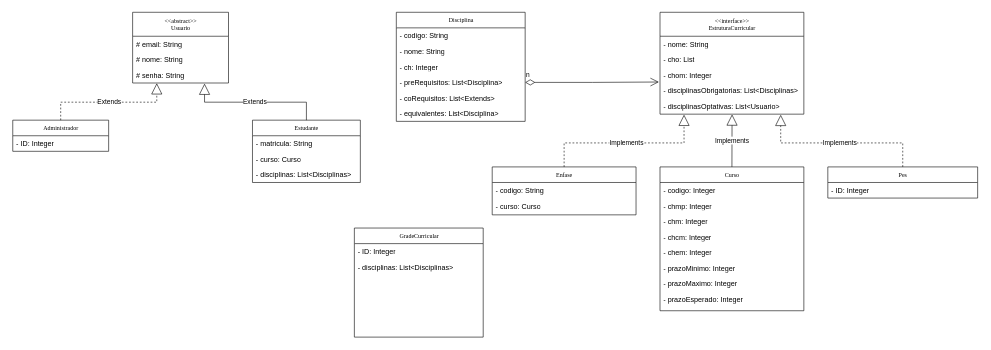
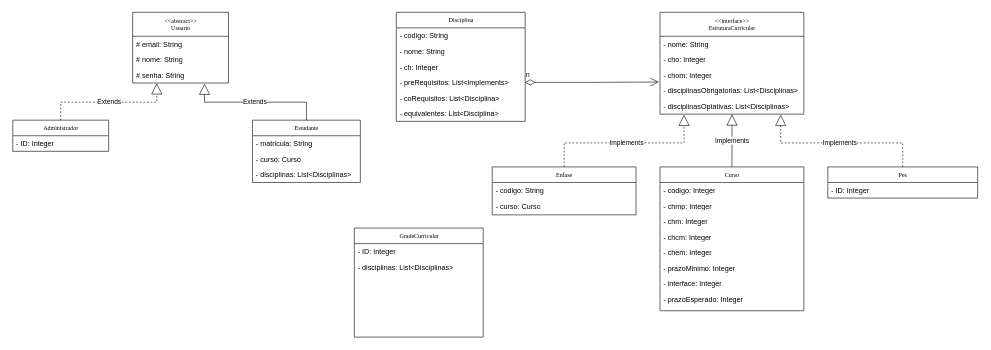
  <mxCell id="0" />
  <mxCell id="1" parent="0" />
  <mxCell id="2" value="Estudante" style="swimlane;html=1;fontStyle=0;childLayout=stackLayout;horizontal=1;startSize=26;fillColor=none;horizontalStack=0;resizeParent=1;resizeLast=0;collapsible=1;marginBottom=0;swimlaneFillColor=#ffffff;rounded=0;shadow=0;comic=0;labelBackgroundColor=none;strokeWidth=1;fontFamily=Verdana;fontSize=10;align=center;" parent="1" vertex="1"><mxGeometry x="420" y="200" width="180" height="104" as="geometry"><mxRectangle x="520" y="200" width="80" height="26" as="alternateBounds" /></mxGeometry></mxCell>
  <mxCell id="3" value="- matricula: String" style="text;html=1;strokeColor=none;fillColor=none;align=left;verticalAlign=top;spacingLeft=4;spacingRight=4;whiteSpace=wrap;overflow=hidden;rotatable=0;points=[[0,0.5],[1,0.5]];portConstraint=eastwest;" parent="2" vertex="1"><mxGeometry y="26" width="180" height="26" as="geometry" /></mxCell>
  <mxCell id="4" value="- curso: Curso" style="text;html=1;strokeColor=none;fillColor=none;align=left;verticalAlign=top;spacingLeft=4;spacingRight=4;whiteSpace=wrap;overflow=hidden;rotatable=0;points=[[0,0.5],[1,0.5]];portConstraint=eastwest;" parent="2" vertex="1"><mxGeometry y="52" width="180" height="26" as="geometry" /></mxCell>
  <mxCell id="5" value="- disciplinas: List&amp;lt;Disciplinas&amp;gt;" style="text;html=1;strokeColor=none;fillColor=none;align=left;verticalAlign=top;spacingLeft=4;spacingRight=4;whiteSpace=wrap;overflow=hidden;rotatable=0;points=[[0,0.5],[1,0.5]];portConstraint=eastwest;" parent="2" vertex="1"><mxGeometry y="78" width="180" height="26" as="geometry" /></mxCell>
  <mxCell id="6" value="Curso" style="swimlane;html=1;fontStyle=0;childLayout=stackLayout;horizontal=1;startSize=26;fillColor=none;horizontalStack=0;resizeParent=1;resizeLast=0;collapsible=1;marginBottom=0;swimlaneFillColor=#ffffff;rounded=0;shadow=0;comic=0;labelBackgroundColor=none;strokeWidth=1;fontFamily=Verdana;fontSize=10;align=center;" parent="1" vertex="1"><mxGeometry x="1100" y="278" width="240" height="240" as="geometry" /></mxCell>
  <mxCell id="7" value="- codigo: Integer" style="text;html=1;strokeColor=none;fillColor=none;align=left;verticalAlign=top;spacingLeft=4;spacingRight=4;whiteSpace=wrap;overflow=hidden;rotatable=0;points=[[0,0.5],[1,0.5]];portConstraint=eastwest;" parent="6" vertex="1"><mxGeometry y="26" width="240" height="26" as="geometry" /></mxCell>
  <mxCell id="8" value="- chmp: Integer" style="text;html=1;strokeColor=none;fillColor=none;align=left;verticalAlign=top;spacingLeft=4;spacingRight=4;whiteSpace=wrap;overflow=hidden;rotatable=0;points=[[0,0.5],[1,0.5]];portConstraint=eastwest;" parent="6" vertex="1"><mxGeometry y="52" width="240" height="26" as="geometry" /></mxCell>
  <mxCell id="9" value="- chm: Integer" style="text;html=1;strokeColor=none;fillColor=none;align=left;verticalAlign=top;spacingLeft=4;spacingRight=4;whiteSpace=wrap;overflow=hidden;rotatable=0;points=[[0,0.5],[1,0.5]];portConstraint=eastwest;" parent="6" vertex="1"><mxGeometry y="78" width="240" height="26" as="geometry" /></mxCell>
  <mxCell id="10" value="- chcm: Integer" style="text;html=1;strokeColor=none;fillColor=none;align=left;verticalAlign=top;spacingLeft=4;spacingRight=4;whiteSpace=wrap;overflow=hidden;rotatable=0;points=[[0,0.5],[1,0.5]];portConstraint=eastwest;" parent="6" vertex="1"><mxGeometry y="104" width="240" height="26" as="geometry" /></mxCell>
  <mxCell id="11" value="- chem: Integer" style="text;html=1;strokeColor=none;fillColor=none;align=left;verticalAlign=top;spacingLeft=4;spacingRight=4;whiteSpace=wrap;overflow=hidden;rotatable=0;points=[[0,0.5],[1,0.5]];portConstraint=eastwest;" parent="6" vertex="1"><mxGeometry y="130" width="240" height="26" as="geometry" /></mxCell>
  <mxCell id="12" value="- prazoMinimo: Integer" style="text;html=1;strokeColor=none;fillColor=none;align=left;verticalAlign=top;spacingLeft=4;spacingRight=4;whiteSpace=wrap;overflow=hidden;rotatable=0;points=[[0,0.5],[1,0.5]];portConstraint=eastwest;" parent="6" vertex="1"><mxGeometry y="156" width="240" height="26" as="geometry" /></mxCell>
- <mxCell id="13" value="- prazoMaximo: Integer" style="text;html=1;strokeColor=none;fillColor=none;align=left;verticalAlign=top;spacingLeft=4;spacingRight=4;whiteSpace=wrap;overflow=hidden;rotatable=0;points=[[0,0.5],[1,0.5]];portConstraint=eastwest;" parent="6" vertex="1"><mxGeometry y="182" width="240" height="26" as="geometry" /></mxCell>
+ <mxCell id="13" value="- interface: Integer" style="text;html=1;strokeColor=none;fillColor=none;align=left;verticalAlign=top;spacingLeft=4;spacingRight=4;whiteSpace=wrap;overflow=hidden;rotatable=0;points=[[0,0.5],[1,0.5]];portConstraint=eastwest;" parent="6" vertex="1"><mxGeometry y="182" width="240" height="26" as="geometry" /></mxCell>
  <mxCell id="14" value="- prazoEsperado: Integer" style="text;html=1;strokeColor=none;fillColor=none;align=left;verticalAlign=top;spacingLeft=4;spacingRight=4;whiteSpace=wrap;overflow=hidden;rotatable=0;points=[[0,0.5],[1,0.5]];portConstraint=eastwest;" parent="6" vertex="1"><mxGeometry y="208" width="240" height="26" as="geometry" /></mxCell>
  <mxCell id="15" value="Administrador" style="swimlane;html=1;fontStyle=0;childLayout=stackLayout;horizontal=1;startSize=26;fillColor=none;horizontalStack=0;resizeParent=1;resizeLast=0;collapsible=1;marginBottom=0;swimlaneFillColor=#ffffff;rounded=0;shadow=0;comic=0;labelBackgroundColor=none;strokeWidth=1;fontFamily=Verdana;fontSize=10;align=center;" parent="1" vertex="1"><mxGeometry x="20" y="200" width="160" height="52" as="geometry" /></mxCell>
  <mxCell id="16" value="- ID: Integer" style="text;html=1;strokeColor=none;fillColor=none;align=left;verticalAlign=top;spacingLeft=4;spacingRight=4;whiteSpace=wrap;overflow=hidden;rotatable=0;points=[[0,0.5],[1,0.5]];portConstraint=eastwest;" parent="15" vertex="1"><mxGeometry y="26" width="160" height="26" as="geometry" /></mxCell>
  <mxCell id="17" value="&lt;div&gt;&amp;lt;&amp;lt;abstract&amp;gt;&amp;gt;&lt;br&gt;&lt;/div&gt;&lt;div&gt;Usuario&lt;/div&gt;" style="swimlane;html=1;fontStyle=0;childLayout=stackLayout;horizontal=1;startSize=40;fillColor=none;horizontalStack=0;resizeParent=1;resizeLast=0;collapsible=1;marginBottom=0;swimlaneFillColor=#ffffff;rounded=0;shadow=0;comic=0;labelBackgroundColor=none;strokeWidth=1;fontFamily=Verdana;fontSize=10;align=center;" parent="1" vertex="1"><mxGeometry x="220" y="20" width="160" height="118" as="geometry" /></mxCell>
  <mxCell id="18" value="# email: String" style="text;html=1;strokeColor=none;fillColor=none;align=left;verticalAlign=top;spacingLeft=4;spacingRight=4;whiteSpace=wrap;overflow=hidden;rotatable=0;points=[[0,0.5],[1,0.5]];portConstraint=eastwest;" parent="17" vertex="1"><mxGeometry y="40" width="160" height="26" as="geometry" /></mxCell>
  <mxCell id="19" value="# nome: String" style="text;html=1;strokeColor=none;fillColor=none;align=left;verticalAlign=top;spacingLeft=4;spacingRight=4;whiteSpace=wrap;overflow=hidden;rotatable=0;points=[[0,0.5],[1,0.5]];portConstraint=eastwest;" parent="17" vertex="1"><mxGeometry y="66" width="160" height="26" as="geometry" /></mxCell>
  <mxCell id="20" value="# senha: String" style="text;html=1;strokeColor=none;fillColor=none;align=left;verticalAlign=top;spacingLeft=4;spacingRight=4;whiteSpace=wrap;overflow=hidden;rotatable=0;points=[[0,0.5],[1,0.5]];portConstraint=eastwest;" parent="17" vertex="1"><mxGeometry y="92" width="160" height="26" as="geometry" /></mxCell>
  <mxCell id="21" value="Disciplina" style="swimlane;html=1;fontStyle=0;childLayout=stackLayout;horizontal=1;startSize=26;fillColor=none;horizontalStack=0;resizeParent=1;resizeLast=0;collapsible=1;marginBottom=0;swimlaneFillColor=#ffffff;rounded=0;shadow=0;comic=0;labelBackgroundColor=none;strokeWidth=1;fontFamily=Verdana;fontSize=10;align=center;" parent="1" vertex="1"><mxGeometry x="660" y="20" width="215" height="182" as="geometry" /></mxCell>
  <mxCell id="22" value="- codigo: String" style="text;html=1;strokeColor=none;fillColor=none;align=left;verticalAlign=top;spacingLeft=4;spacingRight=4;whiteSpace=wrap;overflow=hidden;rotatable=0;points=[[0,0.5],[1,0.5]];portConstraint=eastwest;" parent="21" vertex="1"><mxGeometry y="26" width="215" height="26" as="geometry" /></mxCell>
  <mxCell id="23" value="- nome: String" style="text;html=1;strokeColor=none;fillColor=none;align=left;verticalAlign=top;spacingLeft=4;spacingRight=4;whiteSpace=wrap;overflow=hidden;rotatable=0;points=[[0,0.5],[1,0.5]];portConstraint=eastwest;" parent="21" vertex="1"><mxGeometry y="52" width="215" height="26" as="geometry" /></mxCell>
  <mxCell id="24" value="- ch: Integer" style="text;html=1;strokeColor=none;fillColor=none;align=left;verticalAlign=top;spacingLeft=4;spacingRight=4;whiteSpace=wrap;overflow=hidden;rotatable=0;points=[[0,0.5],[1,0.5]];portConstraint=eastwest;" parent="21" vertex="1"><mxGeometry y="78" width="215" height="26" as="geometry" /></mxCell>
- <mxCell id="25" value="- preRequisitos: List&amp;lt;Disciplina&amp;gt;" style="text;html=1;strokeColor=none;fillColor=none;align=left;verticalAlign=top;spacingLeft=4;spacingRight=4;whiteSpace=wrap;overflow=hidden;rotatable=0;points=[[0,0.5],[1,0.5]];portConstraint=eastwest;" parent="21" vertex="1"><mxGeometry y="104" width="215" height="26" as="geometry" /></mxCell>
- <mxCell id="26" value="- coRequisitos: List&amp;lt;Extends&amp;gt;" style="text;html=1;strokeColor=none;fillColor=none;align=left;verticalAlign=top;spacingLeft=4;spacingRight=4;whiteSpace=wrap;overflow=hidden;rotatable=0;points=[[0,0.5],[1,0.5]];portConstraint=eastwest;" parent="21" vertex="1"><mxGeometry y="130" width="215" height="26" as="geometry" /></mxCell>
+ <mxCell id="25" value="- preRequisitos: List&amp;lt;Implements&amp;gt;" style="text;html=1;strokeColor=none;fillColor=none;align=left;verticalAlign=top;spacingLeft=4;spacingRight=4;whiteSpace=wrap;overflow=hidden;rotatable=0;points=[[0,0.5],[1,0.5]];portConstraint=eastwest;" parent="21" vertex="1"><mxGeometry y="104" width="215" height="26" as="geometry" /></mxCell>
+ <mxCell id="26" value="- coRequisitos: List&amp;lt;Disciplina&amp;gt;" style="text;html=1;strokeColor=none;fillColor=none;align=left;verticalAlign=top;spacingLeft=4;spacingRight=4;whiteSpace=wrap;overflow=hidden;rotatable=0;points=[[0,0.5],[1,0.5]];portConstraint=eastwest;" parent="21" vertex="1"><mxGeometry y="130" width="215" height="26" as="geometry" /></mxCell>
  <mxCell id="27" value="- equivalentes: List&amp;lt;Disciplina&amp;gt;" style="text;html=1;strokeColor=none;fillColor=none;align=left;verticalAlign=top;spacingLeft=4;spacingRight=4;whiteSpace=wrap;overflow=hidden;rotatable=0;points=[[0,0.5],[1,0.5]];portConstraint=eastwest;" parent="21" vertex="1"><mxGeometry y="156" width="215" height="26" as="geometry" /></mxCell>
  <mxCell id="28" value="Enfase" style="swimlane;html=1;fontStyle=0;childLayout=stackLayout;horizontal=1;startSize=26;fillColor=none;horizontalStack=0;resizeParent=1;resizeLast=0;collapsible=1;marginBottom=0;swimlaneFillColor=#ffffff;rounded=0;shadow=0;comic=0;labelBackgroundColor=none;strokeWidth=1;fontFamily=Verdana;fontSize=10;align=center;" parent="1" vertex="1"><mxGeometry x="820" y="278" width="240" height="80" as="geometry" /></mxCell>
  <mxCell id="29" value="- codigo: String" style="text;html=1;strokeColor=none;fillColor=none;align=left;verticalAlign=top;spacingLeft=4;spacingRight=4;whiteSpace=wrap;overflow=hidden;rotatable=0;points=[[0,0.5],[1,0.5]];portConstraint=eastwest;" parent="28" vertex="1"><mxGeometry y="26" width="240" height="26" as="geometry" /></mxCell>
  <mxCell id="30" value="- curso: Curso" style="text;html=1;strokeColor=none;fillColor=none;align=left;verticalAlign=top;spacingLeft=4;spacingRight=4;whiteSpace=wrap;overflow=hidden;rotatable=0;points=[[0,0.5],[1,0.5]];portConstraint=eastwest;" parent="28" vertex="1"><mxGeometry y="52" width="240" height="26" as="geometry" /></mxCell>
  <mxCell id="31" value="Pes" style="swimlane;html=1;fontStyle=0;childLayout=stackLayout;horizontal=1;startSize=26;fillColor=none;horizontalStack=0;resizeParent=1;resizeLast=0;collapsible=1;marginBottom=0;swimlaneFillColor=#ffffff;rounded=0;shadow=0;comic=0;labelBackgroundColor=none;strokeWidth=1;fontFamily=Verdana;fontSize=10;align=center;" parent="1" vertex="1"><mxGeometry x="1380" y="278" width="250" height="52" as="geometry" /></mxCell>
  <mxCell id="32" value="- ID: Integer" style="text;html=1;strokeColor=none;fillColor=none;align=left;verticalAlign=top;spacingLeft=4;spacingRight=4;whiteSpace=wrap;overflow=hidden;rotatable=0;points=[[0,0.5],[1,0.5]];portConstraint=eastwest;" parent="31" vertex="1"><mxGeometry y="26" width="250" height="26" as="geometry" /></mxCell>
  <mxCell id="33" value="GradeCurricular" style="swimlane;html=1;fontStyle=0;childLayout=stackLayout;horizontal=1;startSize=26;fillColor=none;horizontalStack=0;resizeParent=1;resizeLast=0;collapsible=1;marginBottom=0;swimlaneFillColor=#ffffff;rounded=0;shadow=0;comic=0;labelBackgroundColor=none;strokeWidth=1;fontFamily=Verdana;fontSize=10;align=center;" vertex="1" parent="1"><mxGeometry x="590" y="380" width="215" height="182" as="geometry" /></mxCell>
  <mxCell id="34" value="- ID: Integer" style="text;html=1;strokeColor=none;fillColor=none;align=left;verticalAlign=top;spacingLeft=4;spacingRight=4;whiteSpace=wrap;overflow=hidden;rotatable=0;points=[[0,0.5],[1,0.5]];portConstraint=eastwest;" vertex="1" parent="33"><mxGeometry y="26" width="215" height="26" as="geometry" /></mxCell>
  <mxCell id="35" value="- disciplinas: List&amp;lt;Disciplinas&amp;gt;" style="text;html=1;strokeColor=none;fillColor=none;align=left;verticalAlign=top;spacingLeft=4;spacingRight=4;whiteSpace=wrap;overflow=hidden;rotatable=0;points=[[0,0.5],[1,0.5]];portConstraint=eastwest;" vertex="1" parent="33"><mxGeometry y="52" width="215" height="26" as="geometry" /></mxCell>
  <mxCell id="36" value="Extends" style="endArrow=block;endSize=16;endFill=0;html=1;rounded=0;exitX=0.5;exitY=0;exitDx=0;exitDy=0;edgeStyle=orthogonalEdgeStyle;entryX=0.252;entryY=1.013;entryDx=0;entryDy=0;entryPerimeter=0;dashed=1;" edge="1" parent="1" source="15" target="20"><mxGeometry width="160" relative="1" as="geometry"><mxPoint x="450" y="360" as="sourcePoint" /><mxPoint x="261" y="150" as="targetPoint" /><Array as="points"><mxPoint x="100" y="170" /><mxPoint x="260" y="170" /></Array></mxGeometry></mxCell>
  <mxCell id="37" value="Extends" style="endArrow=block;endSize=16;endFill=0;html=1;rounded=0;exitX=0.5;exitY=0;exitDx=0;exitDy=0;edgeStyle=orthogonalEdgeStyle;" edge="1" parent="1" source="2"><mxGeometry width="160" relative="1" as="geometry"><mxPoint x="420" y="130" as="sourcePoint" /><mxPoint x="340" y="139" as="targetPoint" /><Array as="points"><mxPoint x="510" y="170" /><mxPoint x="340" y="170" /><mxPoint x="340" y="139" /></Array></mxGeometry></mxCell>
  <mxCell id="38" value="&lt;div&gt;&amp;lt;&amp;lt;interface&amp;gt;&amp;gt;&lt;br&gt;&lt;/div&gt;&lt;div&gt;EstruturaCurricular&lt;/div&gt;" style="swimlane;html=1;fontStyle=0;childLayout=stackLayout;horizontal=1;startSize=40;fillColor=none;horizontalStack=0;resizeParent=1;resizeLast=0;collapsible=1;marginBottom=0;swimlaneFillColor=#ffffff;rounded=0;shadow=0;comic=0;labelBackgroundColor=none;strokeWidth=1;fontFamily=Verdana;fontSize=10;align=center;" vertex="1" parent="1"><mxGeometry x="1100" y="20" width="240" height="170" as="geometry"><mxRectangle x="520" y="200" width="80" height="26" as="alternateBounds" /></mxGeometry></mxCell>
  <mxCell id="39" value="- nome: String" style="text;html=1;strokeColor=none;fillColor=none;align=left;verticalAlign=top;spacingLeft=4;spacingRight=4;whiteSpace=wrap;overflow=hidden;rotatable=0;points=[[0,0.5],[1,0.5]];portConstraint=eastwest;" vertex="1" parent="38"><mxGeometry y="40" width="240" height="26" as="geometry" /></mxCell>
- <mxCell id="40" value="- cho: List" style="text;html=1;strokeColor=none;fillColor=none;align=left;verticalAlign=top;spacingLeft=4;spacingRight=4;whiteSpace=wrap;overflow=hidden;rotatable=0;points=[[0,0.5],[1,0.5]];portConstraint=eastwest;" vertex="1" parent="38"><mxGeometry y="66" width="240" height="26" as="geometry" /></mxCell>
+ <mxCell id="40" value="- cho: Integer" style="text;html=1;strokeColor=none;fillColor=none;align=left;verticalAlign=top;spacingLeft=4;spacingRight=4;whiteSpace=wrap;overflow=hidden;rotatable=0;points=[[0,0.5],[1,0.5]];portConstraint=eastwest;" vertex="1" parent="38"><mxGeometry y="66" width="240" height="26" as="geometry" /></mxCell>
  <mxCell id="41" value="- chom: Integer" style="text;html=1;strokeColor=none;fillColor=none;align=left;verticalAlign=top;spacingLeft=4;spacingRight=4;whiteSpace=wrap;overflow=hidden;rotatable=0;points=[[0,0.5],[1,0.5]];portConstraint=eastwest;" vertex="1" parent="38"><mxGeometry y="92" width="240" height="26" as="geometry" /></mxCell>
  <mxCell id="42" value="- disciplinasObrigatorias: List&amp;lt;Disciplinas&amp;gt;" style="text;html=1;strokeColor=none;fillColor=none;align=left;verticalAlign=top;spacingLeft=4;spacingRight=4;whiteSpace=wrap;overflow=hidden;rotatable=0;points=[[0,0.5],[1,0.5]];portConstraint=eastwest;" vertex="1" parent="38"><mxGeometry y="118" width="240" height="26" as="geometry" /></mxCell>
- <mxCell id="43" value="- disciplinasOptativas: List&amp;lt;Usuario&amp;gt;" style="text;html=1;strokeColor=none;fillColor=none;align=left;verticalAlign=top;spacingLeft=4;spacingRight=4;whiteSpace=wrap;overflow=hidden;rotatable=0;points=[[0,0.5],[1,0.5]];portConstraint=eastwest;" vertex="1" parent="38"><mxGeometry y="144" width="240" height="26" as="geometry" /></mxCell>
+ <mxCell id="43" value="- disciplinasOptativas: List&amp;lt;Disciplinas&amp;gt;" style="text;html=1;strokeColor=none;fillColor=none;align=left;verticalAlign=top;spacingLeft=4;spacingRight=4;whiteSpace=wrap;overflow=hidden;rotatable=0;points=[[0,0.5],[1,0.5]];portConstraint=eastwest;" vertex="1" parent="38"><mxGeometry y="144" width="240" height="26" as="geometry" /></mxCell>
  <mxCell id="44" value="&lt;div&gt;Implements&lt;/div&gt;" style="endArrow=block;endSize=16;endFill=0;html=1;rounded=0;exitX=0.5;exitY=0;exitDx=0;exitDy=0;entryX=0.501;entryY=1.016;entryDx=0;entryDy=0;entryPerimeter=0;" edge="1" parent="1" source="6" target="43"><mxGeometry width="160" relative="1" as="geometry"><mxPoint x="1230" y="238" as="sourcePoint" /><mxPoint x="1220" y="198" as="targetPoint" /></mxGeometry></mxCell>
  <mxCell id="45" value="&lt;div&gt;Implements&lt;/div&gt;" style="endArrow=block;endSize=16;endFill=0;html=1;rounded=0;exitX=0.5;exitY=0;exitDx=0;exitDy=0;entryX=0.839;entryY=1.038;entryDx=0;entryDy=0;entryPerimeter=0;edgeStyle=orthogonalEdgeStyle;dashed=1;" edge="1" parent="1" source="31" target="43"><mxGeometry width="160" relative="1" as="geometry"><mxPoint x="1504.71" y="235.58" as="sourcePoint" /><mxPoint x="1504.95" y="147.996" as="targetPoint" /><Array as="points"><mxPoint x="1505" y="238" /><mxPoint x="1301" y="238" /></Array></mxGeometry></mxCell>
  <mxCell id="46" value="&lt;div&gt;Implements&lt;/div&gt;" style="endArrow=block;endSize=16;endFill=0;html=1;rounded=0;edgeStyle=orthogonalEdgeStyle;exitX=0.5;exitY=0;exitDx=0;exitDy=0;entryX=0.167;entryY=1.032;entryDx=0;entryDy=0;entryPerimeter=0;dashed=1;" edge="1" parent="1" source="28" target="43"><mxGeometry width="160" relative="1" as="geometry"><mxPoint x="935" y="258" as="sourcePoint" /><mxPoint x="1142" y="198" as="targetPoint" /><Array as="points"><mxPoint x="940" y="238" /><mxPoint x="1140" y="238" /></Array></mxGeometry></mxCell>
  <mxCell id="47" value="n" style="endArrow=open;html=1;endSize=12;startArrow=diamondThin;startSize=14;startFill=0;edgeStyle=orthogonalEdgeStyle;align=left;verticalAlign=bottom;rounded=0;exitX=1;exitY=0.5;exitDx=0;exitDy=0;entryX=-0.008;entryY=0.936;entryDx=0;entryDy=0;entryPerimeter=0;" edge="1" parent="1" source="25" target="41"><mxGeometry x="-1" y="3" relative="1" as="geometry"><mxPoint x="900" y="120" as="sourcePoint" /><mxPoint x="1060" y="120" as="targetPoint" /></mxGeometry></mxCell>
  <mxCell id="48" value="&amp;nbsp;" style="text;whiteSpace=wrap;html=1;" vertex="1" parent="1"><mxGeometry x="940" y="320" width="30" height="30" as="geometry" /></mxCell>
